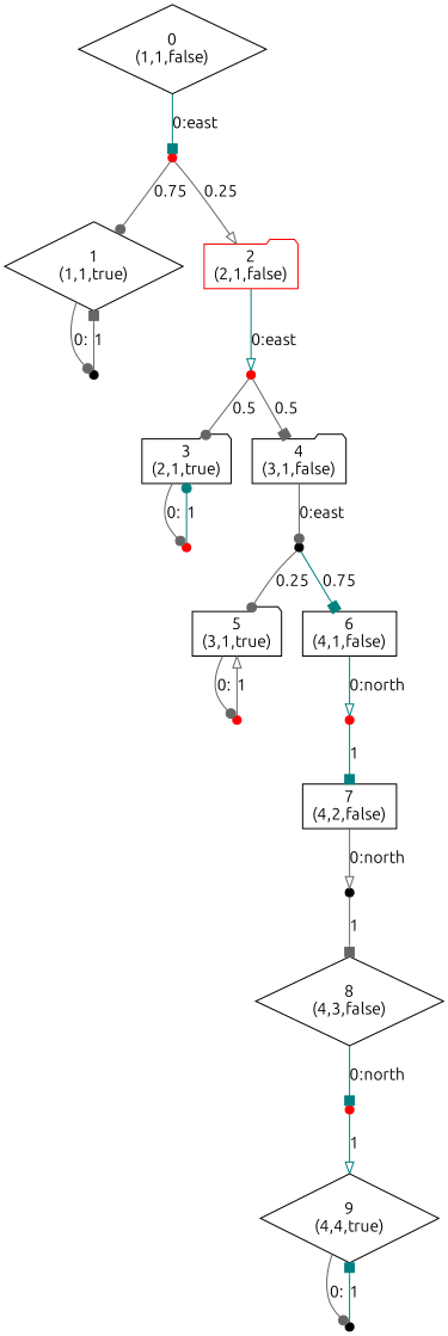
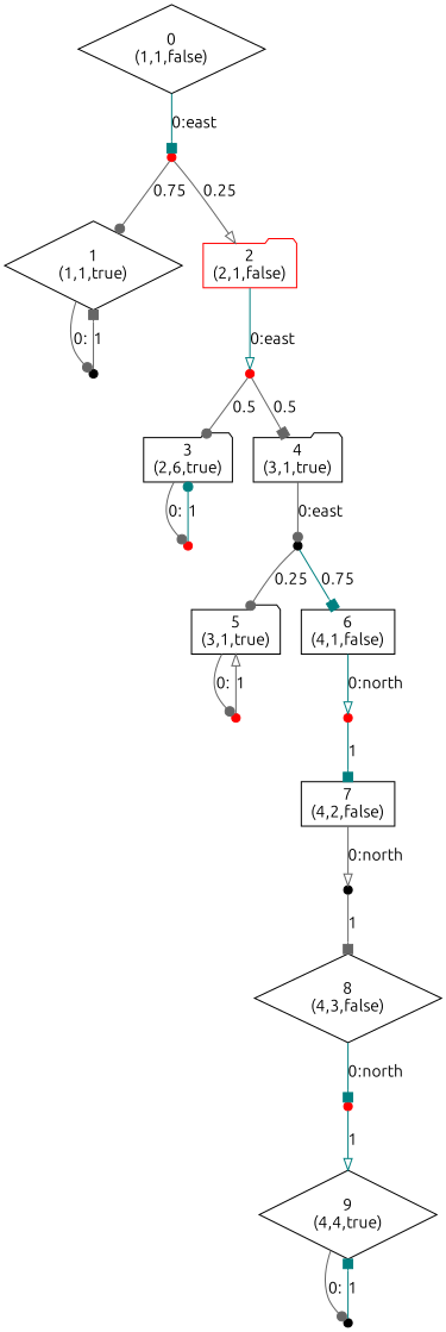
  digraph {
    fontname=Ubuntu
    node [color=black fontname=Ubuntu shape=point]
    edge [arrowhead=dot color=gray40 fontname=Ubuntu]
    n1 [label="0\n(1,1,false)" shape=diamond]
    n0_0 [color=red height=0.1 width=0.1]
    n3 [label="1\n(1,1,true)" shape=diamond]
    n4 [color=red label="2\n(2,1,false)" shape=folder]
    n1_0 [height=0.1 width=0.1]
    n2_0 [color=red height=0.1 width=0.1]
-   n7 [label="3\n(2,1,true)" shape=folder]
-   n8 [label="4\n(3,1,false)" shape=folder]
+   n7 [label="3\n(2,6,true)" shape=folder]
+   n8 [label="4\n(3,1,true)" shape=folder]
    n3_0 [color=red height=0.1 width=0.1]
    n4_0 [height=0.1 width=0.1]
    n11 [label="5\n(3,1,true)" shape=folder]
    n12 [label="6\n(4,1,false)" shape=box]
    n5_0 [color=red height=0.1 width=0.1]
    n6_0 [color=red height=0.1 width=0.1]
    n15 [label="7\n(4,2,false)" shape=box]
    n7_0 [height=0.1 width=0.1]
    n17 [label="8\n(4,3,false)" shape=diamond]
    n8_0 [color=red height=0.1 width=0.1]
    n19 [label="9\n(4,4,true)" shape=diamond]
    n9_0 [height=0.1 width=0.1]
    n1 -> n0_0 [arrowhead=box color=teal label="0:east"]
    n0_0 -> n3 [label=0.75]
    n0_0 -> n4 [arrowhead=onormal label=0.25]
    n3 -> n1_0 [label="0:"]
    n4 -> n2_0 [arrowhead=onormal color=teal label="0:east"]
    n1_0 -> n3 [arrowhead=box label=1]
    n2_0 -> n7 [label=0.5]
    n2_0 -> n8 [arrowhead=box label=0.5]
    n7 -> n3_0 [label="0:"]
    n8 -> n4_0 [label="0:east"]
    n3_0 -> n7 [color=teal label=1]
    n4_0 -> n11 [label=0.25]
    n4_0 -> n12 [arrowhead=box color=teal label=0.75]
    n11 -> n5_0 [label="0:"]
    n12 -> n6_0 [arrowhead=onormal color=teal label="0:north"]
    n5_0 -> n11 [arrowhead=onormal label=1]
    n6_0 -> n15 [arrowhead=box color=teal label=1]
    n15 -> n7_0 [arrowhead=onormal label="0:north"]
    n7_0 -> n17 [arrowhead=box label=1]
    n17 -> n8_0 [arrowhead=box color=teal label="0:north"]
    n8_0 -> n19 [arrowhead=onormal color=teal label=1]
    n19 -> n9_0 [label="0:"]
    n9_0 -> n19 [arrowhead=box color=teal label=1]
  }
